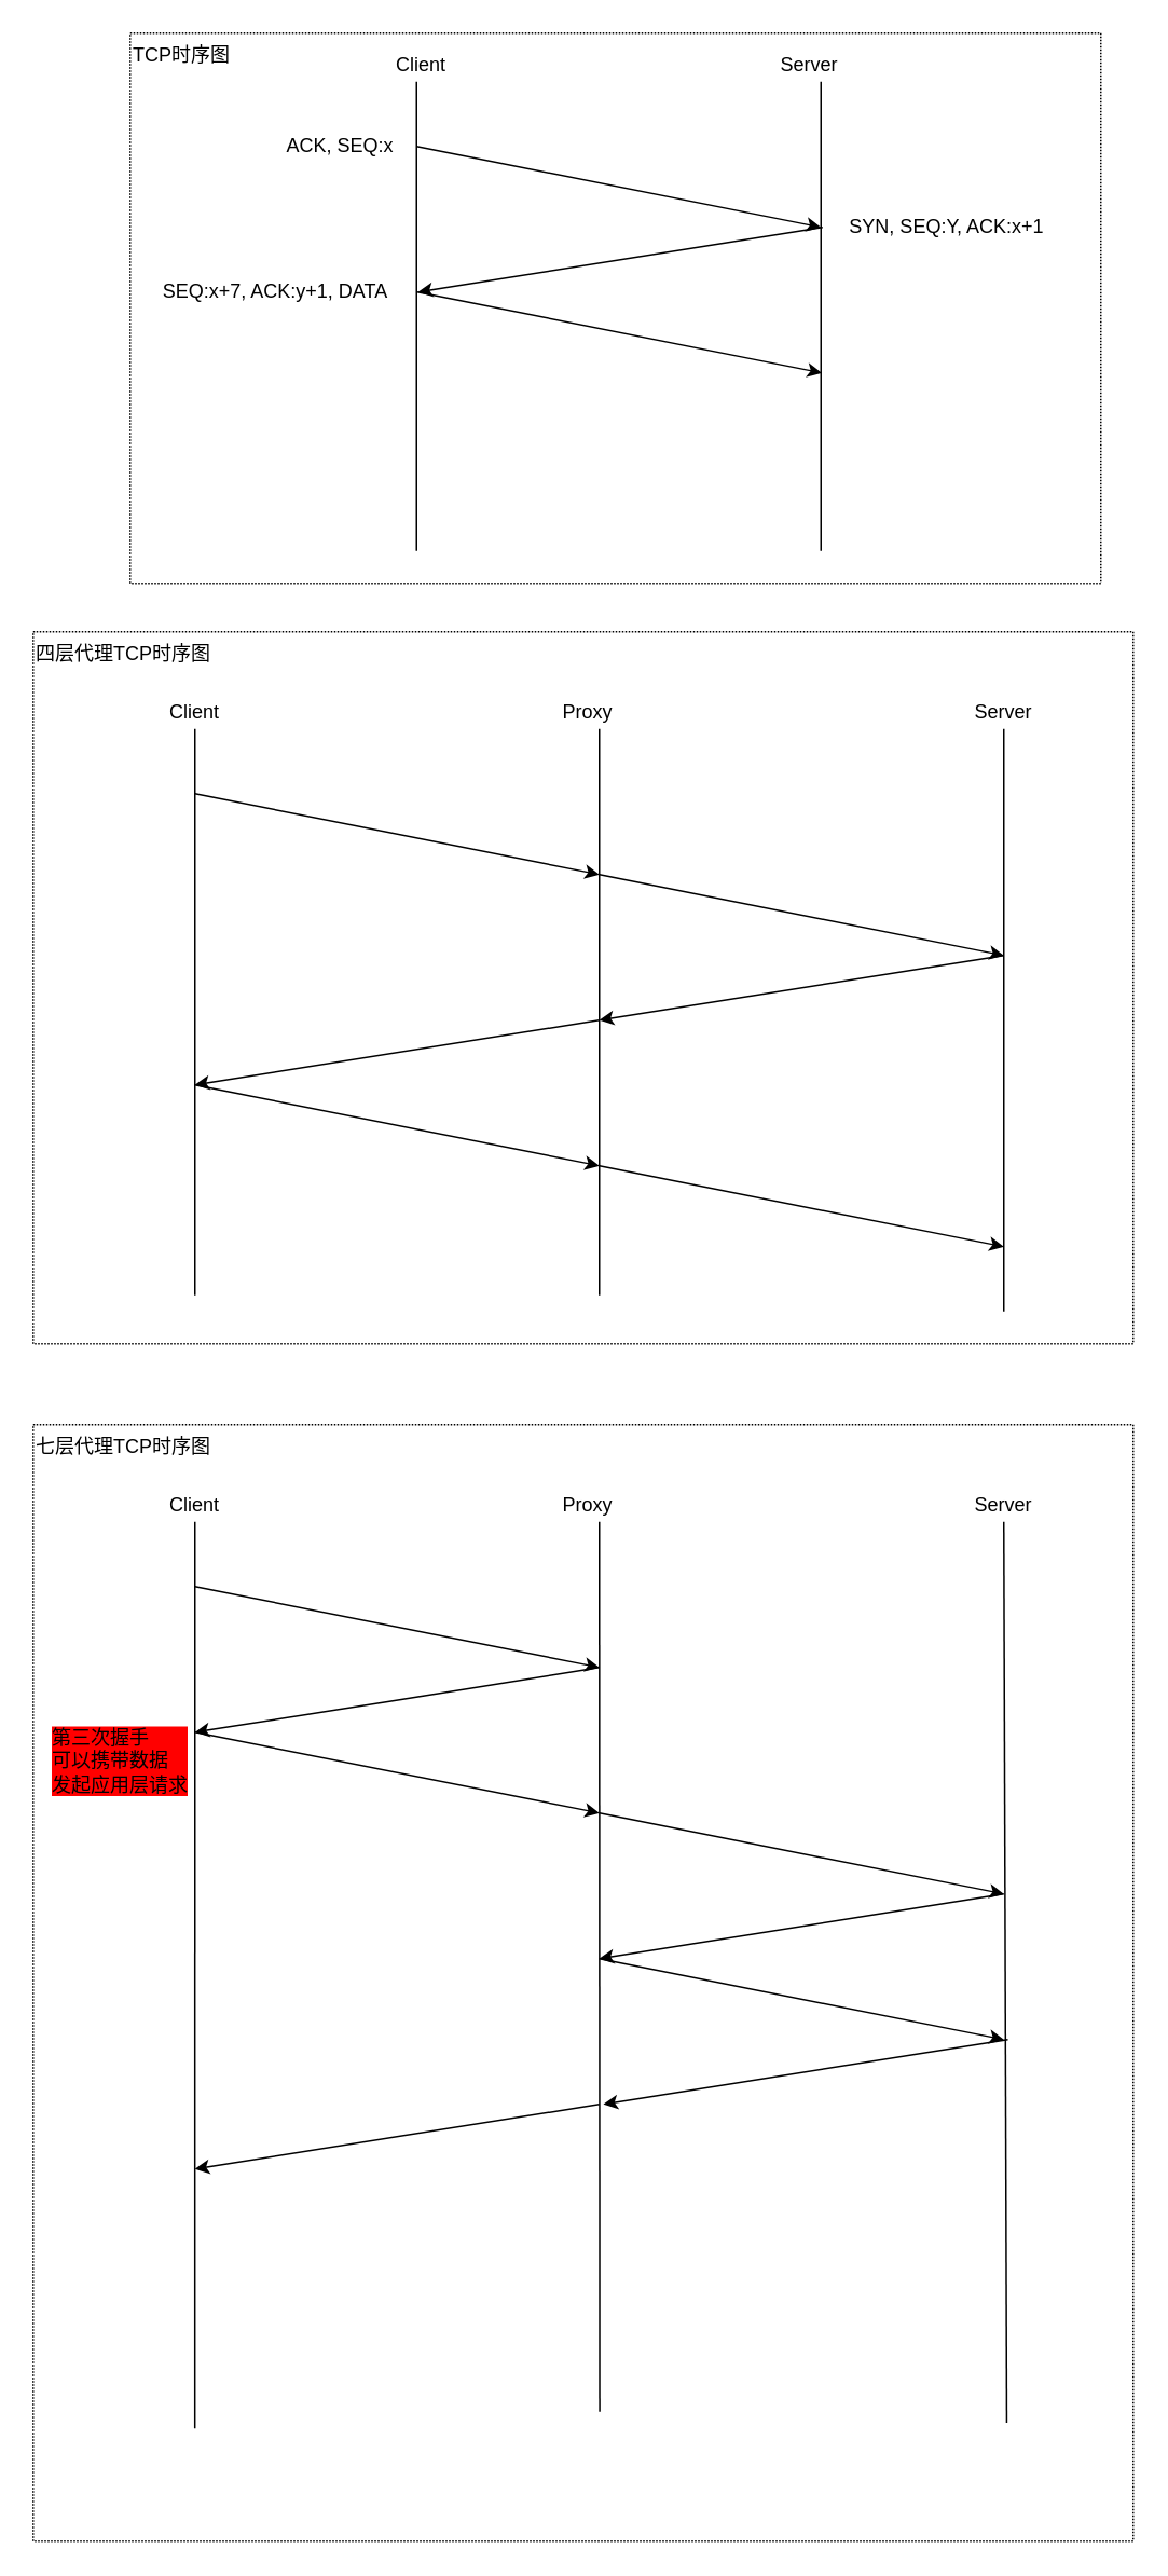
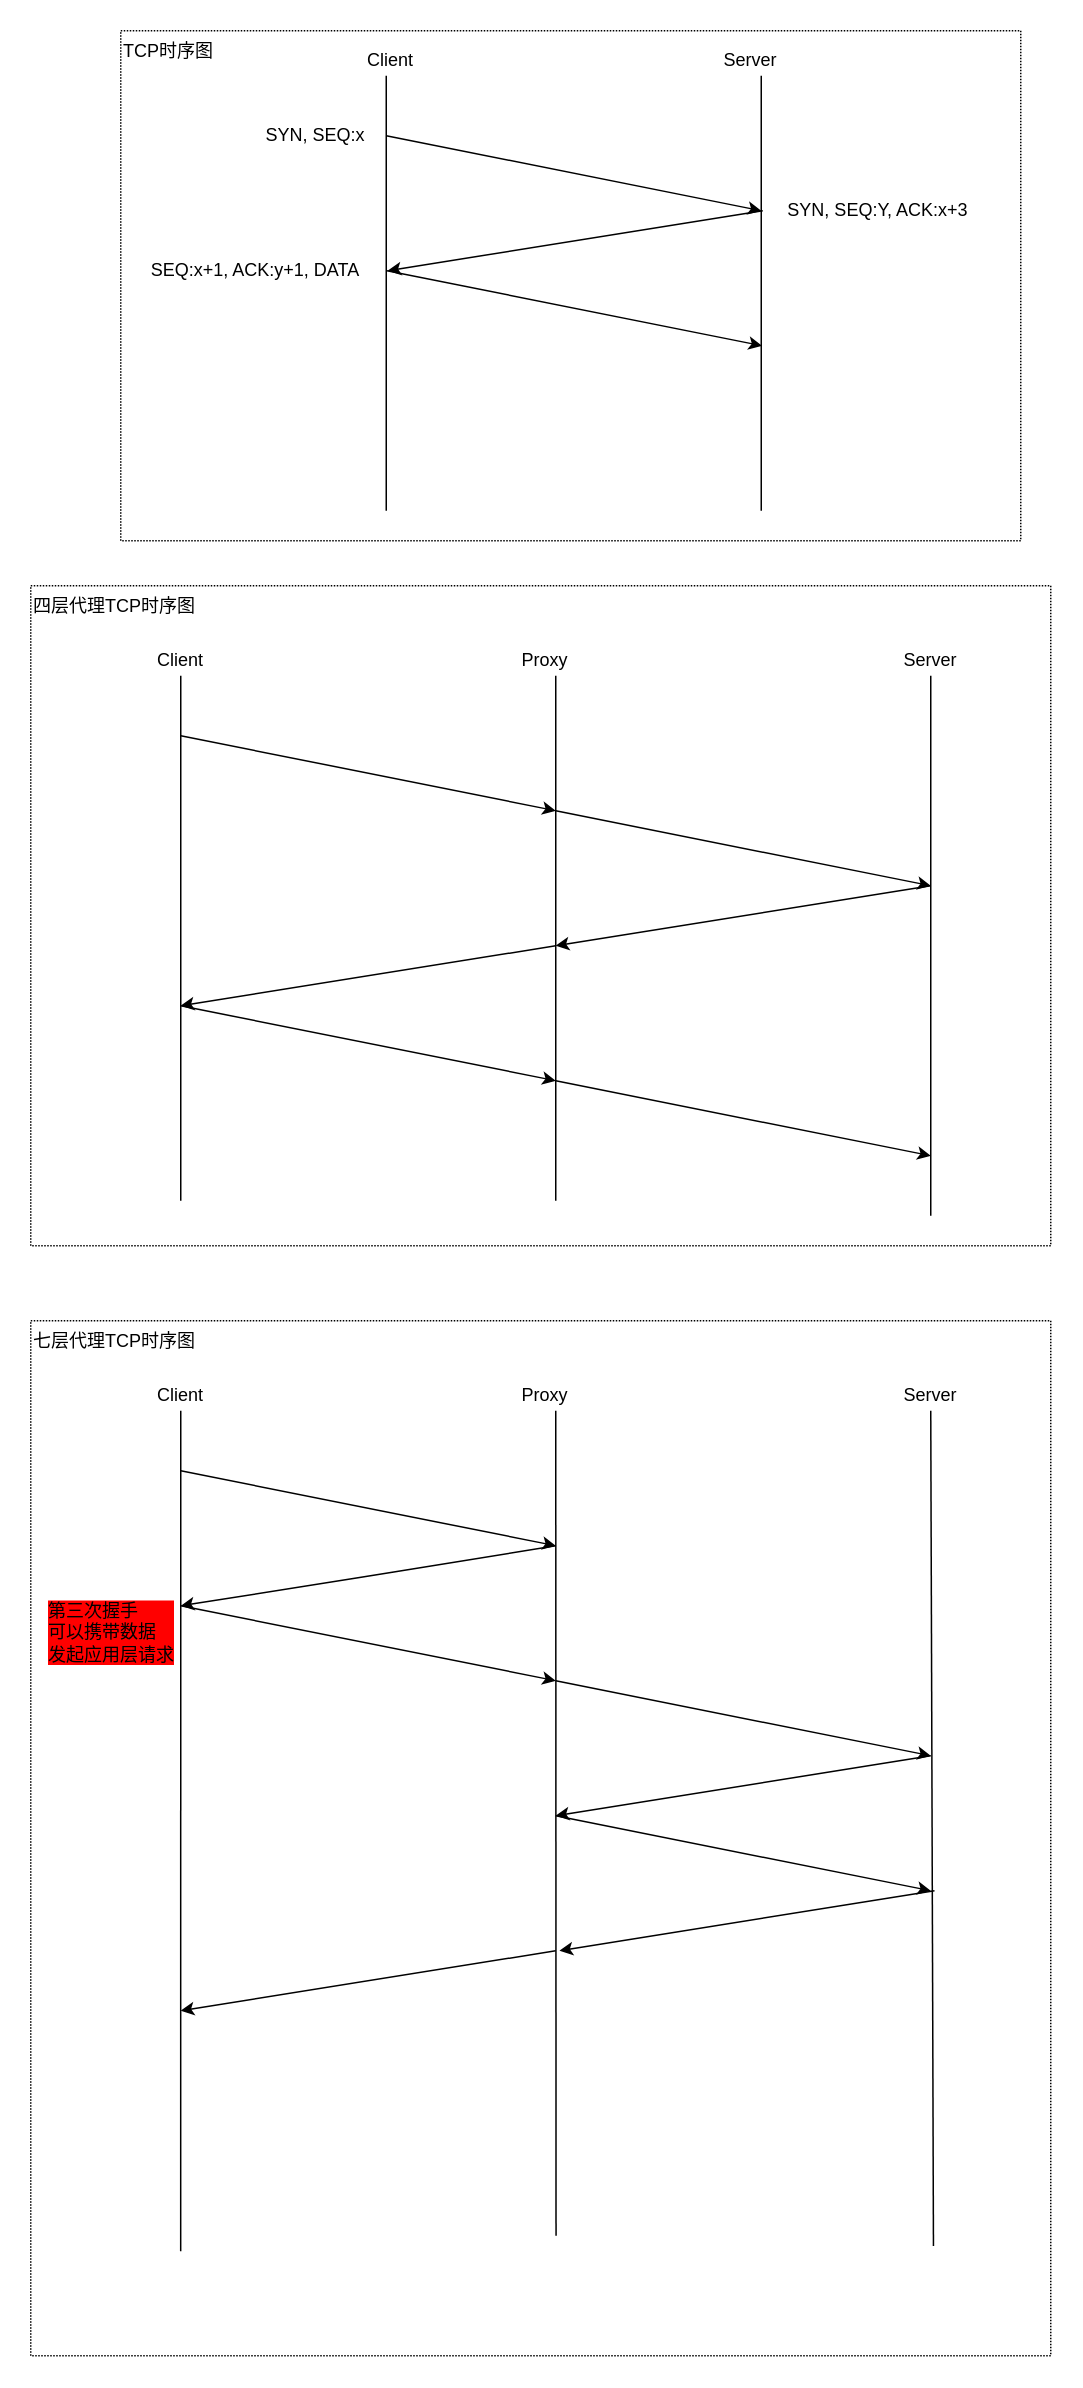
  <mxCell id="0" />
  <mxCell id="1" parent="0" />
  <mxCell id="2" value="&lt;span&gt;TCP时序图&lt;/span&gt;" style="text;html=1;strokeColor=#000000;fillColor=none;align=left;verticalAlign=top;whiteSpace=wrap;rounded=0;dashed=1;dashPattern=1 1;" vertex="1" parent="1"><mxGeometry x="80" y="20" width="600" height="340" as="geometry" /></mxCell>
  <mxCell id="3" value="&lt;div style=&quot;text-align: left&quot;&gt;七层代理TCP时序图&lt;/div&gt;" style="text;html=1;strokeColor=#000000;fillColor=none;align=left;verticalAlign=top;whiteSpace=wrap;rounded=0;dashed=1;dashPattern=1 1;" vertex="1" parent="1"><mxGeometry x="20" y="880" width="680" height="690" as="geometry" /></mxCell>
  <mxCell id="4" value="&lt;div style=&quot;text-align: left&quot;&gt;四层代理TCP时序图&lt;/div&gt;" style="text;html=1;strokeColor=#000000;fillColor=none;align=left;verticalAlign=top;whiteSpace=wrap;rounded=0;dashed=1;dashPattern=1 1;" vertex="1" parent="1"><mxGeometry x="20" y="390" width="680" height="440" as="geometry" /></mxCell>
  <mxCell id="5" value="" style="endArrow=none;html=1;" edge="1" parent="1"><mxGeometry width="50" height="50" relative="1" as="geometry"><mxPoint x="257" y="340" as="sourcePoint" /><mxPoint x="257" y="50" as="targetPoint" /></mxGeometry></mxCell>
  <mxCell id="6" value="" style="endArrow=none;html=1;" edge="1" parent="1"><mxGeometry width="50" height="50" relative="1" as="geometry"><mxPoint x="507" y="340" as="sourcePoint" /><mxPoint x="507" y="50" as="targetPoint" /></mxGeometry></mxCell>
  <mxCell id="7" value="" style="endArrow=classic;html=1;" edge="1" parent="1"><mxGeometry width="50" height="50" relative="1" as="geometry"><mxPoint x="257" y="90" as="sourcePoint" /><mxPoint x="507" y="140" as="targetPoint" /></mxGeometry></mxCell>
  <mxCell id="8" value="" style="endArrow=classic;html=1;" edge="1" parent="1"><mxGeometry width="50" height="50" relative="1" as="geometry"><mxPoint x="508" y="140" as="sourcePoint" /><mxPoint x="258" y="180" as="targetPoint" /></mxGeometry></mxCell>
  <mxCell id="9" value="" style="endArrow=classic;html=1;" edge="1" parent="1"><mxGeometry width="50" height="50" relative="1" as="geometry"><mxPoint x="257.5" y="180" as="sourcePoint" /><mxPoint x="507.5" y="230" as="targetPoint" /></mxGeometry></mxCell>
  <mxCell id="10" value="" style="endArrow=none;html=1;" edge="1" parent="1"><mxGeometry width="50" height="50" relative="1" as="geometry"><mxPoint x="120" y="800" as="sourcePoint" /><mxPoint x="120" y="450" as="targetPoint" /></mxGeometry></mxCell>
  <mxCell id="11" value="" style="endArrow=none;html=1;" edge="1" parent="1"><mxGeometry width="50" height="50" relative="1" as="geometry"><mxPoint x="370" y="800" as="sourcePoint" /><mxPoint x="370" y="450" as="targetPoint" /></mxGeometry></mxCell>
  <mxCell id="12" value="" style="endArrow=classic;html=1;" edge="1" parent="1"><mxGeometry width="50" height="50" relative="1" as="geometry"><mxPoint x="120" y="490" as="sourcePoint" /><mxPoint x="370" y="540" as="targetPoint" /></mxGeometry></mxCell>
  <mxCell id="13" value="" style="endArrow=classic;html=1;" edge="1" parent="1"><mxGeometry width="50" height="50" relative="1" as="geometry"><mxPoint x="370" y="630" as="sourcePoint" /><mxPoint x="120" y="670" as="targetPoint" /></mxGeometry></mxCell>
  <mxCell id="14" value="" style="endArrow=classic;html=1;" edge="1" parent="1"><mxGeometry width="50" height="50" relative="1" as="geometry"><mxPoint x="120" y="670" as="sourcePoint" /><mxPoint x="370" y="720" as="targetPoint" /></mxGeometry></mxCell>
  <mxCell id="15" value="" style="endArrow=classic;html=1;" edge="1" parent="1"><mxGeometry width="50" height="50" relative="1" as="geometry"><mxPoint x="370" y="540" as="sourcePoint" /><mxPoint x="620" y="590" as="targetPoint" /></mxGeometry></mxCell>
  <mxCell id="16" value="" style="endArrow=classic;html=1;" edge="1" parent="1"><mxGeometry width="50" height="50" relative="1" as="geometry"><mxPoint x="620" y="590" as="sourcePoint" /><mxPoint x="370" y="630" as="targetPoint" /></mxGeometry></mxCell>
  <mxCell id="17" value="" style="endArrow=classic;html=1;" edge="1" parent="1"><mxGeometry width="50" height="50" relative="1" as="geometry"><mxPoint x="370" y="720" as="sourcePoint" /><mxPoint x="620" y="770" as="targetPoint" /></mxGeometry></mxCell>
  <mxCell id="18" value="" style="endArrow=none;html=1;" edge="1" parent="1"><mxGeometry width="50" height="50" relative="1" as="geometry"><mxPoint x="620" y="810" as="sourcePoint" /><mxPoint x="620" y="450" as="targetPoint" /></mxGeometry></mxCell>
  <mxCell id="19" value="Client" style="text;html=1;strokeColor=none;fillColor=none;align=center;verticalAlign=middle;whiteSpace=wrap;rounded=0;" vertex="1" parent="1"><mxGeometry x="100" y="430" width="40" height="20" as="geometry" /></mxCell>
  <mxCell id="20" value="Proxy" style="text;html=1;strokeColor=none;fillColor=none;align=center;verticalAlign=middle;whiteSpace=wrap;rounded=0;" vertex="1" parent="1"><mxGeometry x="342.5" y="430" width="40" height="20" as="geometry" /></mxCell>
  <mxCell id="21" value="Server" style="text;html=1;strokeColor=none;fillColor=none;align=center;verticalAlign=middle;whiteSpace=wrap;rounded=0;" vertex="1" parent="1"><mxGeometry x="600" y="430" width="40" height="20" as="geometry" /></mxCell>
  <mxCell id="22" value="Client" style="text;html=1;strokeColor=none;fillColor=none;align=center;verticalAlign=middle;whiteSpace=wrap;rounded=0;dashed=1;dashPattern=1 1;" vertex="1" parent="1"><mxGeometry x="240" y="30" width="40" height="20" as="geometry" /></mxCell>
  <mxCell id="23" value="Server" style="text;html=1;strokeColor=none;fillColor=none;align=center;verticalAlign=middle;whiteSpace=wrap;rounded=0;dashed=1;dashPattern=1 1;" vertex="1" parent="1"><mxGeometry x="480" y="30" width="40" height="20" as="geometry" /></mxCell>
  <mxCell id="24" value="" style="endArrow=none;html=1;exitX=0.147;exitY=0.899;exitDx=0;exitDy=0;exitPerimeter=0;" edge="1" parent="1" source="3"><mxGeometry width="50" height="50" relative="1" as="geometry"><mxPoint x="120" y="1290" as="sourcePoint" /><mxPoint x="120" y="940" as="targetPoint" /></mxGeometry></mxCell>
  <mxCell id="25" value="" style="endArrow=none;html=1;exitX=0.515;exitY=0.884;exitDx=0;exitDy=0;exitPerimeter=0;" edge="1" parent="1" source="3"><mxGeometry width="50" height="50" relative="1" as="geometry"><mxPoint x="370" y="1290" as="sourcePoint" /><mxPoint x="370" y="940" as="targetPoint" /></mxGeometry></mxCell>
  <mxCell id="26" value="" style="endArrow=classic;html=1;" edge="1" parent="1"><mxGeometry width="50" height="50" relative="1" as="geometry"><mxPoint x="120" y="980" as="sourcePoint" /><mxPoint x="370" y="1030" as="targetPoint" /></mxGeometry></mxCell>
  <mxCell id="27" value="" style="endArrow=classic;html=1;" edge="1" parent="1"><mxGeometry width="50" height="50" relative="1" as="geometry"><mxPoint x="370" y="1030" as="sourcePoint" /><mxPoint x="120" y="1070" as="targetPoint" /><Array as="points"><mxPoint x="247" y="1050" /></Array></mxGeometry></mxCell>
  <mxCell id="28" value="" style="endArrow=classic;html=1;" edge="1" parent="1"><mxGeometry width="50" height="50" relative="1" as="geometry"><mxPoint x="120" y="1070" as="sourcePoint" /><mxPoint x="370" y="1120" as="targetPoint" /></mxGeometry></mxCell>
  <mxCell id="29" value="" style="endArrow=classic;html=1;" edge="1" parent="1"><mxGeometry width="50" height="50" relative="1" as="geometry"><mxPoint x="370" y="1120" as="sourcePoint" /><mxPoint x="620" y="1170" as="targetPoint" /></mxGeometry></mxCell>
  <mxCell id="30" value="" style="endArrow=classic;html=1;" edge="1" parent="1"><mxGeometry width="50" height="50" relative="1" as="geometry"><mxPoint x="620" y="1170" as="sourcePoint" /><mxPoint x="370" y="1210" as="targetPoint" /></mxGeometry></mxCell>
  <mxCell id="31" value="" style="endArrow=classic;html=1;" edge="1" parent="1"><mxGeometry width="50" height="50" relative="1" as="geometry"><mxPoint x="370" y="1210" as="sourcePoint" /><mxPoint x="620" y="1260" as="targetPoint" /></mxGeometry></mxCell>
  <mxCell id="32" value="" style="endArrow=none;html=1;exitX=0.885;exitY=0.894;exitDx=0;exitDy=0;exitPerimeter=0;" edge="1" parent="1" source="3"><mxGeometry width="50" height="50" relative="1" as="geometry"><mxPoint x="620" y="1300" as="sourcePoint" /><mxPoint x="620" y="940" as="targetPoint" /></mxGeometry></mxCell>
  <mxCell id="33" value="Client" style="text;html=1;strokeColor=none;fillColor=none;align=center;verticalAlign=middle;whiteSpace=wrap;rounded=0;" vertex="1" parent="1"><mxGeometry x="100" y="920" width="40" height="20" as="geometry" /></mxCell>
  <mxCell id="34" value="Proxy" style="text;html=1;strokeColor=none;fillColor=none;align=center;verticalAlign=middle;whiteSpace=wrap;rounded=0;" vertex="1" parent="1"><mxGeometry x="342.5" y="920" width="40" height="20" as="geometry" /></mxCell>
  <mxCell id="35" value="Server" style="text;html=1;strokeColor=none;fillColor=none;align=center;verticalAlign=middle;whiteSpace=wrap;rounded=0;" vertex="1" parent="1"><mxGeometry x="600" y="920" width="40" height="20" as="geometry" /></mxCell>
  <mxCell id="36" value="第三次握手&lt;br&gt;可以携带数据&lt;br&gt;发起应用层请求&lt;br&gt;&lt;div style=&quot;text-align: left&quot;&gt;&lt;/div&gt;" style="text;html=1;strokeColor=none;fillColor=none;align=left;verticalAlign=top;whiteSpace=wrap;rounded=0;dashed=1;dashPattern=1 1;labelBackgroundColor=#FF0000;" vertex="1" parent="1"><mxGeometry x="30" y="1060" width="90" height="50" as="geometry" /></mxCell>
  <mxCell id="37" value="" style="endArrow=classic;html=1;" edge="1" parent="1"><mxGeometry width="50" height="50" relative="1" as="geometry"><mxPoint x="622.5" y="1260" as="sourcePoint" /><mxPoint x="372.5" y="1300" as="targetPoint" /></mxGeometry></mxCell>
  <mxCell id="38" value="" style="endArrow=classic;html=1;" edge="1" parent="1"><mxGeometry width="50" height="50" relative="1" as="geometry"><mxPoint x="370" y="1300" as="sourcePoint" /><mxPoint x="120" y="1340" as="targetPoint" /></mxGeometry></mxCell>
- <mxCell id="39" value="ACK, SEQ:x" style="text;html=1;strokeColor=none;fillColor=none;align=center;verticalAlign=middle;whiteSpace=wrap;rounded=0;dashed=1;dashPattern=1 1;labelBackgroundColor=none;" vertex="1" parent="1"><mxGeometry x="170" y="80" width="80" height="20" as="geometry" /></mxCell>
- <mxCell id="40" value="SYN, SEQ:Y, ACK:x+1" style="text;html=1;strokeColor=none;fillColor=none;align=center;verticalAlign=middle;whiteSpace=wrap;rounded=0;dashed=1;dashPattern=1 1;labelBackgroundColor=none;" vertex="1" parent="1"><mxGeometry x="510" y="130" width="150" height="20" as="geometry" /></mxCell>
- <mxCell id="41" value="SEQ:x+7, ACK:y+1, DATA" style="text;html=1;strokeColor=none;fillColor=none;align=center;verticalAlign=middle;whiteSpace=wrap;rounded=0;dashed=1;dashPattern=1 1;labelBackgroundColor=none;" vertex="1" parent="1"><mxGeometry x="90" y="170" width="160" height="20" as="geometry" /></mxCell>
+ <mxCell id="39" value="SYN, SEQ:x" style="text;html=1;strokeColor=none;fillColor=none;align=center;verticalAlign=middle;whiteSpace=wrap;rounded=0;dashed=1;dashPattern=1 1;labelBackgroundColor=none;" vertex="1" parent="1"><mxGeometry x="170" y="80" width="80" height="20" as="geometry" /></mxCell>
+ <mxCell id="40" value="SYN, SEQ:Y, ACK:x+3" style="text;html=1;strokeColor=none;fillColor=none;align=center;verticalAlign=middle;whiteSpace=wrap;rounded=0;dashed=1;dashPattern=1 1;labelBackgroundColor=none;" vertex="1" parent="1"><mxGeometry x="510" y="130" width="150" height="20" as="geometry" /></mxCell>
+ <mxCell id="41" value="SEQ:x+1, ACK:y+1, DATA" style="text;html=1;strokeColor=none;fillColor=none;align=center;verticalAlign=middle;whiteSpace=wrap;rounded=0;dashed=1;dashPattern=1 1;labelBackgroundColor=none;" vertex="1" parent="1"><mxGeometry x="90" y="170" width="160" height="20" as="geometry" /></mxCell>
